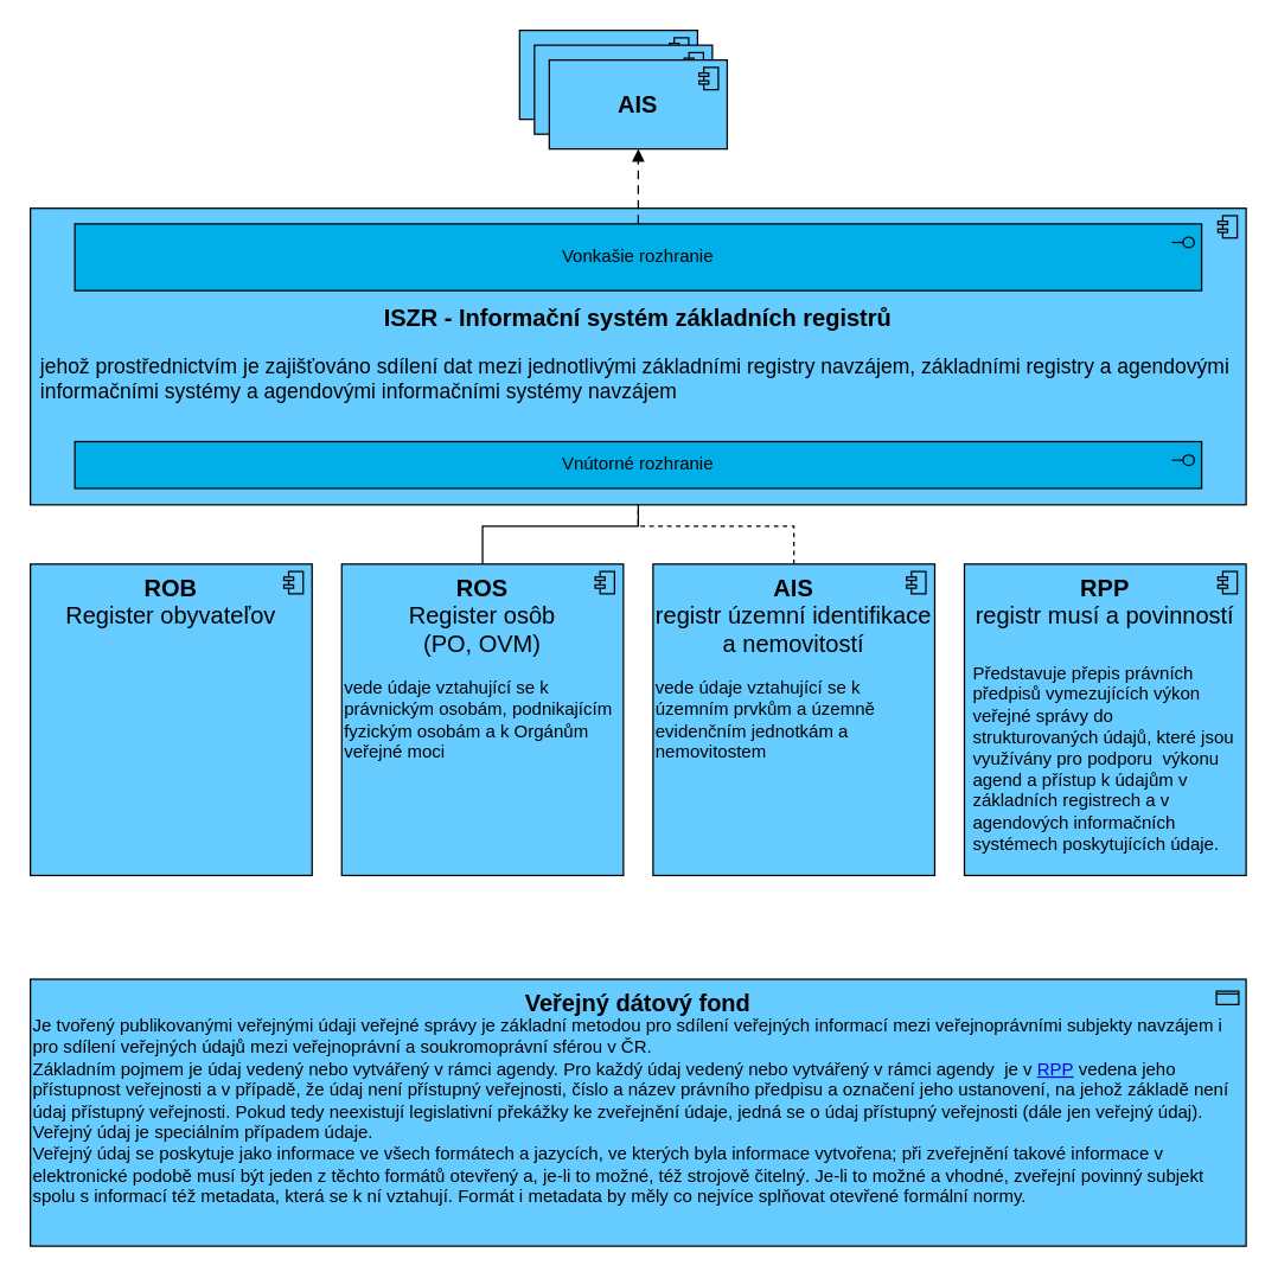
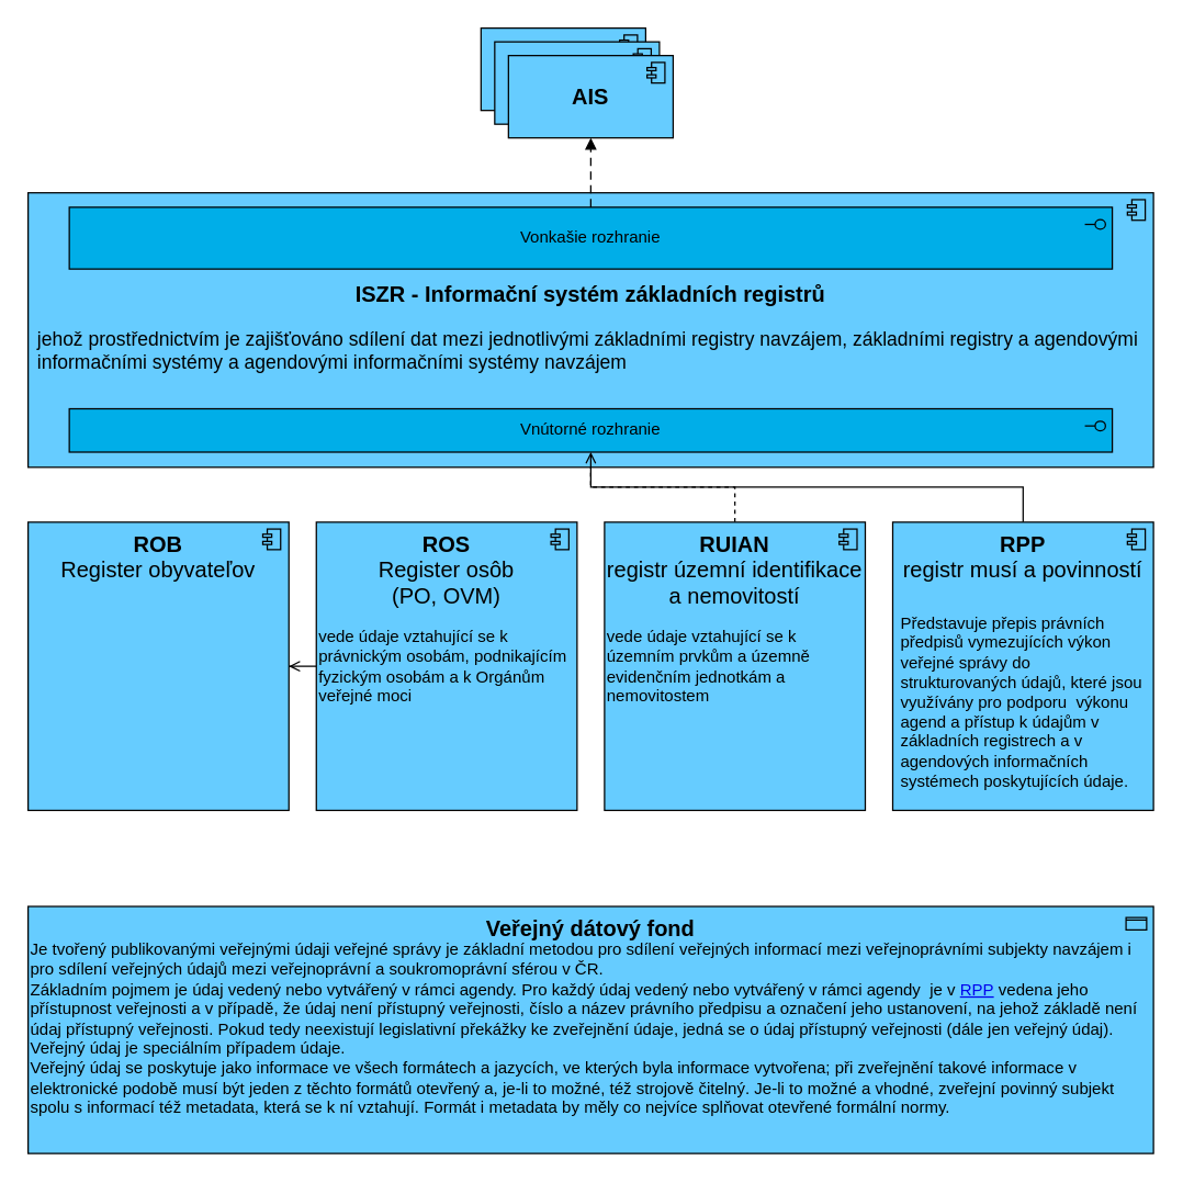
  <mxCell id="0" />
  <mxCell id="1" parent="0" />
  <mxCell id="2" value="&lt;span style=&quot;font-size: 16px;&quot;&gt;&lt;b&gt;ROB&lt;/b&gt;&lt;/span&gt;&lt;div&gt;&lt;span style=&quot;font-size: 16px;&quot;&gt;Register obyvateľov&lt;br&gt;&lt;/span&gt;&lt;div&gt;&lt;span style=&quot;text-indent: -0.38in; background-color: transparent; color: light-dark(rgb(0, 0, 0), rgb(255, 255, 255)); vertical-align: baseline;&quot;&gt;&lt;br&gt;&lt;/span&gt;&lt;/div&gt;&lt;div style=&quot;text-align: left; text-indent: -36.48px;&quot;&gt;&lt;br&gt;&lt;/div&gt;&lt;/div&gt;" style="html=1;outlineConnect=0;whiteSpace=wrap;fillColor=#66CCFF;shape=mxgraph.archimate3.application;appType=comp;archiType=square;verticalAlign=top;strokeColor=#000000;container=1;" parent="1" vertex="1"><mxGeometry x="20" y="380" width="190" height="210" as="geometry" /></mxCell>
- <mxCell id="3" value="" style="edgeStyle=orthogonalEdgeStyle;rounded=0;orthogonalLoop=1;jettySize=auto;html=1;strokeColor=default;align=center;verticalAlign=middle;fontFamily=Helvetica;fontSize=11;fontColor=default;labelBackgroundColor=default;elbow=vertical;endArrow=open;endFill=1;" parent="1" source="4" target="12" edge="1"><mxGeometry relative="1" as="geometry" /></mxCell>
+ <mxCell id="3" value="" style="edgeStyle=orthogonalEdgeStyle;rounded=0;orthogonalLoop=1;jettySize=auto;html=1;strokeColor=default;align=center;verticalAlign=middle;fontFamily=Helvetica;fontSize=11;fontColor=default;labelBackgroundColor=default;elbow=vertical;endArrow=open;endFill=1;" parent="1" source="4" target="2" edge="1"><mxGeometry relative="1" as="geometry" /></mxCell>
  <mxCell id="4" value="&lt;span style=&quot;font-size: 16px;&quot;&gt;&lt;b&gt;ROS&lt;/b&gt;&lt;/span&gt;&lt;div&gt;&lt;span style=&quot;font-size: 16px;&quot;&gt;Register osôb&lt;/span&gt;&lt;/div&gt;&lt;div&gt;&lt;span style=&quot;font-size: 16px;&quot;&gt;(PO, OVM)&lt;/span&gt;&lt;/div&gt;" style="html=1;outlineConnect=0;whiteSpace=wrap;fillColor=#66CCFF;shape=mxgraph.archimate3.application;appType=comp;archiType=square;verticalAlign=top;strokeColor=#000000;container=1;" parent="1" vertex="1"><mxGeometry x="230" y="380" width="190" height="210" as="geometry" /></mxCell>
  <mxCell id="5" value="&lt;span&gt;vede údaje vztahující se k právnickým osobám, podnikajícím fyzickým osobám a k Orgánům veřejné moci&lt;/span&gt;" style="text;strokeColor=none;align=left;fillColor=none;html=1;verticalAlign=top;whiteSpace=wrap;rounded=0;" vertex="1" parent="4"><mxGeometry y="69.998" width="190" height="88.421" as="geometry" /></mxCell>
  <mxCell id="6" value="" style="edgeStyle=orthogonalEdgeStyle;rounded=0;orthogonalLoop=1;jettySize=auto;html=1;strokeColor=default;align=center;verticalAlign=middle;fontFamily=Helvetica;fontSize=11;fontColor=default;labelBackgroundColor=default;elbow=vertical;endArrow=open;endFill=1;dashed=1;" parent="1" source="7" target="12" edge="1"><mxGeometry relative="1" as="geometry" /></mxCell>
- <mxCell id="7" value="&lt;span style=&quot;font-size: 16px;&quot;&gt;&lt;b&gt;AIS&lt;/b&gt;&lt;/span&gt;&lt;div&gt;&lt;span style=&quot;text-align: start;&quot;&gt;&lt;font style=&quot;font-size: 16px;&quot;&gt;registr územní identifikace a nemovitostí&lt;/font&gt;&lt;/span&gt;&lt;/div&gt;" style="html=1;outlineConnect=0;whiteSpace=wrap;fillColor=#66CCFF;shape=mxgraph.archimate3.application;appType=comp;archiType=square;verticalAlign=top;strokeColor=#000000;container=1;" parent="1" vertex="1"><mxGeometry x="440" y="380" width="190" height="210" as="geometry" /></mxCell>
+ <mxCell id="7" value="&lt;span style=&quot;font-size: 16px;&quot;&gt;&lt;b&gt;RUIAN&lt;/b&gt;&lt;/span&gt;&lt;div&gt;&lt;span style=&quot;text-align: start;&quot;&gt;&lt;font style=&quot;font-size: 16px;&quot;&gt;registr územní identifikace a nemovitostí&lt;/font&gt;&lt;/span&gt;&lt;/div&gt;" style="html=1;outlineConnect=0;whiteSpace=wrap;fillColor=#66CCFF;shape=mxgraph.archimate3.application;appType=comp;archiType=square;verticalAlign=top;strokeColor=#000000;container=1;" parent="1" vertex="1"><mxGeometry x="440" y="380" width="190" height="210" as="geometry" /></mxCell>
  <mxCell id="8" value="vede údaje vztahující se k územním prvkům a územně evidenčním jednotkám a nemovitostem" style="text;strokeColor=none;align=left;fillColor=none;html=1;verticalAlign=top;whiteSpace=wrap;rounded=0;" vertex="1" parent="7"><mxGeometry y="69.998" width="190" height="88.421" as="geometry" /></mxCell>
  <mxCell id="9" value="&lt;div&gt;&lt;br&gt;&lt;/div&gt;&lt;div&gt;&lt;br&gt;&lt;/div&gt;&lt;div&gt;&lt;br&gt;&lt;/div&gt;ISZR - Informační systém základních registrů" style="outlineConnect=0;whiteSpace=wrap;fillColor=#66CCFF;shape=mxgraph.archimate3.application;appType=comp;archiType=square;verticalAlign=top;strokeColor=#000000;align=center;html=1;fontStyle=1;fontSize=16;container=1;" parent="1" vertex="1"><mxGeometry x="20" y="140" width="820" height="200" as="geometry"><mxRectangle x="40" y="1030" width="70" height="30" as="alternateBounds" /></mxGeometry></mxCell>
  <mxCell id="10" value="&lt;font style=&quot;font-size: 14px;&quot;&gt;jehož prostřednictvím je zajišťováno sdílení dat mezi jednotlivými základními registry navzájem, základními registry a agendovými informačními systémy a agendovými informačními systémy navzájem&lt;/font&gt;" style="text;strokeColor=none;align=left;fillColor=none;html=1;verticalAlign=top;whiteSpace=wrap;rounded=0;spacingLeft=5;spacingRight=5;" parent="9" vertex="1"><mxGeometry y="92" width="820" height="45" as="geometry" /></mxCell>
  <mxCell id="11" value="Vonkašie rozhranie" style="html=1;outlineConnect=0;whiteSpace=wrap;shape=mxgraph.archimate3.application;appType=interface;archiType=square;fillColor=#00AEE8;strokeColor=#000000;" parent="9" vertex="1"><mxGeometry x="30" y="10.53" width="760" height="45" as="geometry" /></mxCell>
  <mxCell id="12" value="Vnútorné rozhranie" style="html=1;outlineConnect=0;whiteSpace=wrap;shape=mxgraph.archimate3.application;appType=interface;archiType=square;fillColor=#00AEE8;strokeColor=#000000;" parent="9" vertex="1"><mxGeometry x="30" y="157.37" width="760" height="31.58" as="geometry" /></mxCell>
+ <mxCell id="13" value="" style="edgeStyle=orthogonalEdgeStyle;rounded=0;orthogonalLoop=1;jettySize=auto;html=1;strokeColor=default;align=center;verticalAlign=middle;fontFamily=Helvetica;fontSize=11;fontColor=default;labelBackgroundColor=default;elbow=vertical;endArrow=open;endFill=1;" parent="1" source="14" target="12" edge="1"><mxGeometry relative="1" as="geometry" /></mxCell>
  <mxCell id="14" value="&lt;span style=&quot;font-size: 16px;&quot;&gt;&lt;b&gt;RPP&lt;/b&gt;&lt;/span&gt;&lt;div&gt;&lt;span style=&quot;text-align: start;&quot;&gt;&lt;font style=&quot;font-size: 16px;&quot;&gt;registr musí a povinností&lt;/font&gt;&lt;/span&gt;&lt;/div&gt;" style="html=1;outlineConnect=0;whiteSpace=wrap;fillColor=#66CCFF;shape=mxgraph.archimate3.application;appType=comp;archiType=square;verticalAlign=top;strokeColor=#000000;container=1;" parent="1" vertex="1"><mxGeometry x="650" y="380" width="190" height="210" as="geometry" /></mxCell>
  <mxCell id="15" value="Představuje přepis právních předpisů vymezujících výkon veřejné správy do strukturovaných údajů, které jsou využívány pro podporu&amp;nbsp; výkonu agend a přístup k údajům v základních registrech a v agendových informačních systémech poskytujících údaje.&amp;nbsp;" style="text;strokeColor=none;align=left;fillColor=none;html=1;verticalAlign=top;whiteSpace=wrap;rounded=0;spacingLeft=4;spacingRight=4;" vertex="1" parent="14"><mxGeometry y="59.998" width="190" height="121.579" as="geometry" /></mxCell>
  <mxCell id="16" value="&lt;span style=&quot;font-size: 16px;&quot;&gt;&lt;b&gt;AIS&lt;/b&gt;&lt;/span&gt;" style="html=1;outlineConnect=0;whiteSpace=wrap;fillColor=#66CCFF;shape=mxgraph.archimate3.application;appType=comp;archiType=square;verticalAlign=top;strokeColor=#000000;" parent="1" vertex="1"><mxGeometry x="350" y="20" width="120" height="60" as="geometry" /></mxCell>
  <mxCell id="17" value="&lt;span style=&quot;font-size: 16px;&quot;&gt;&lt;b&gt;AIS&lt;/b&gt;&lt;/span&gt;" style="html=1;outlineConnect=0;whiteSpace=wrap;fillColor=#66CCFF;shape=mxgraph.archimate3.application;appType=comp;archiType=square;verticalAlign=top;strokeColor=#000000;" parent="1" vertex="1"><mxGeometry x="360" y="30" width="120" height="60" as="geometry" /></mxCell>
  <mxCell id="18" value="&lt;span style=&quot;font-size: 16px;&quot;&gt;&lt;b&gt;AIS&lt;/b&gt;&lt;/span&gt;" style="html=1;outlineConnect=0;whiteSpace=wrap;fillColor=#66CCFF;shape=mxgraph.archimate3.application;appType=comp;archiType=square;verticalAlign=middle;strokeColor=#000000;" parent="1" vertex="1"><mxGeometry x="370" y="40" width="120" height="60" as="geometry" /></mxCell>
  <mxCell id="19" style="edgeStyle=orthogonalEdgeStyle;rounded=0;orthogonalLoop=1;jettySize=auto;html=1;entryX=0.5;entryY=1;entryDx=0;entryDy=0;entryPerimeter=0;dashed=1;dashPattern=6 4;strokeColor=default;align=center;verticalAlign=middle;fontFamily=Helvetica;fontSize=11;fontColor=default;labelBackgroundColor=default;elbow=vertical;endArrow=block;endFill=1;" parent="1" source="11" target="18" edge="1"><mxGeometry relative="1" as="geometry" /></mxCell>
  <mxCell id="20" value="&lt;span style=&quot;font-size: 16px;&quot;&gt;Veřejný dátový fond&lt;/span&gt;" style="html=1;outlineConnect=0;whiteSpace=wrap;fillColor=#66CCFF;shape=mxgraph.archimate3.application;appType=passive;archiType=square;container=1;verticalAlign=top;strokeColor=#000000;fontStyle=1" vertex="1" parent="1"><mxGeometry x="20" y="660" width="820" height="180" as="geometry" /></mxCell>
  <mxCell id="21" value="&lt;span style=&quot;box-sizing: border-box;&quot;&gt;Je tvořený publikovanými veřejnými údaji veřejné správy je základní metodou pro sdílení veřejných informací mezi veřejnoprávními subjekty navzájem i pro sdílení veřejných údajů mezi veřejnoprávní a soukromoprávní sférou v ČR.&lt;/span&gt;&lt;div&gt;&lt;span style=&quot;box-sizing: border-box;&quot;&gt;&lt;p style=&quot;box-sizing: border-box; margin: 0px 0px 10px;&quot;&gt;Základním pojmem je údaj vedený nebo vytvářený v rámci agendy. Pro každý údaj vedený nebo vytvářený v rámci agendy&amp;nbsp; je v&amp;nbsp;&lt;a href=&quot;https://archi.gov.cz/nap:rpp&quot; class=&quot;wikilink1&quot; title=&quot;nap:rpp&quot; data-wiki-id=&quot;nap:rpp&quot; style=&quot;box-sizing: border-box;&quot;&gt;RPP&lt;/a&gt;&amp;nbsp;vedena jeho přístupnost veřejnosti a v případě, že údaj není přístupný veřejnosti, číslo a název právního předpisu a označení jeho ustanovení, na jehož základě není údaj přístupný veřejnosti. Pokud tedy neexistují legislativní překážky ke zveřejnění údaje, jedná se o údaj přístupný veřejnosti (dále jen veřejný údaj). Veřejný údaj je speciálním případem údaje.&lt;br&gt;&lt;span style=&quot;background-color: transparent; color: light-dark(rgb(0, 0, 0), rgb(255, 255, 255));&quot;&gt;Veřejný údaj se poskytuje jako informace ve všech formátech a jazycích, ve kterých byla informace vytvořena; při zveřejnění takové informace v elektronické podobě musí být jeden z těchto formátů otevřený a, je-li to možné, též strojově čitelný. Je-li to možné a vhodné, zveřejní povinný subjekt spolu s informací též metadata, která se k ní vztahují. Formát i metadata by měly co nejvíce splňovat otevřené formální normy.&lt;/span&gt;&lt;/p&gt;&lt;/span&gt;&lt;/div&gt;" style="text;strokeColor=none;align=left;fillColor=none;html=1;verticalAlign=top;whiteSpace=wrap;rounded=0;" vertex="1" parent="20"><mxGeometry y="18.182" width="820.0" height="133.05" as="geometry" /></mxCell>
